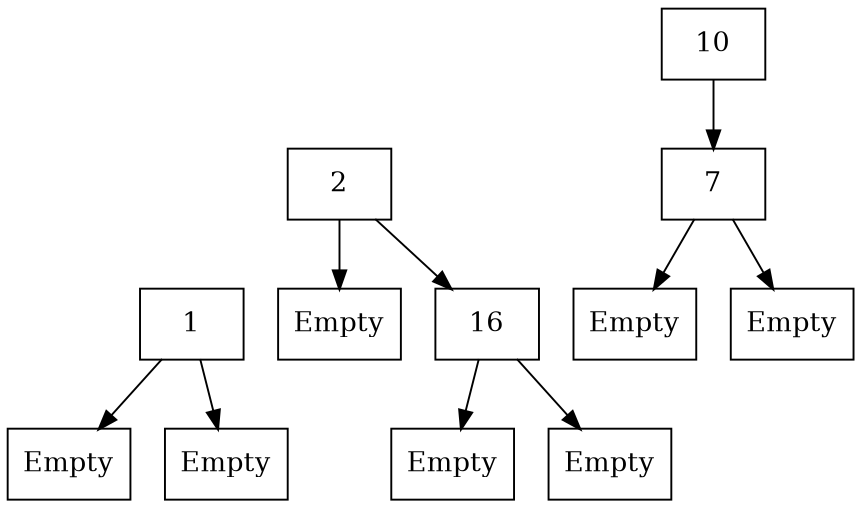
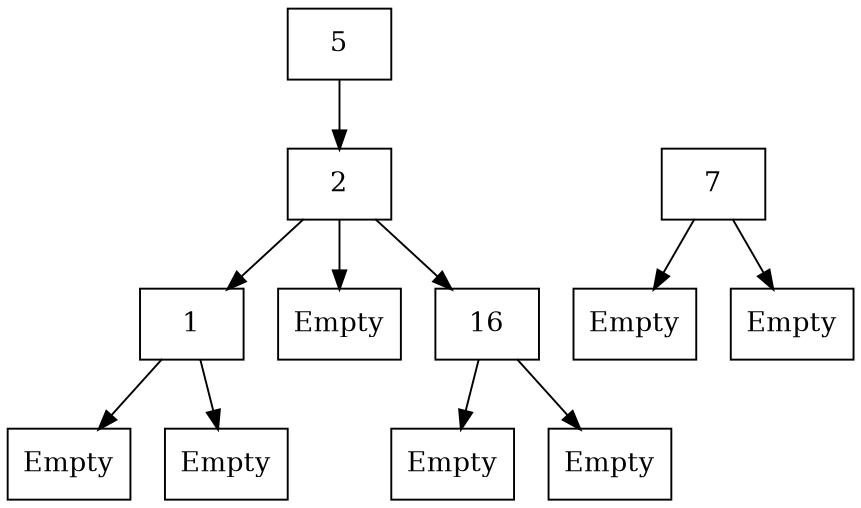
  digraph {
    ranksep=0.5
    node [shape=record]
+   n1 [label="{{5}}"]
    n2 [label="{{2}}"]
    n3 [label="{{1}}"]
    n4 [label="{{Empty}}"]
    n5 [label="{{16}}"]
-   n6 [label="{{10}}"]
    n7 [label="{{7}}"]
    n8 [label="{{Empty}}"]
    n9 [label="{{Empty}}"]
    n10 [label="{{Empty}}"]
    n11 [label="{{Empty}}"]
    n12 [label="{{Empty}}"]
    n13 [label="{{Empty}}"]
+   n1 -> n2
+   n2 -> n3
    n2 -> n4
    n2 -> n5
    n3 -> n8
    n3 -> n9
    n5 -> n12
    n5 -> n13
-   n6 -> n7
    n7 -> n10
    n7 -> n11
  }
